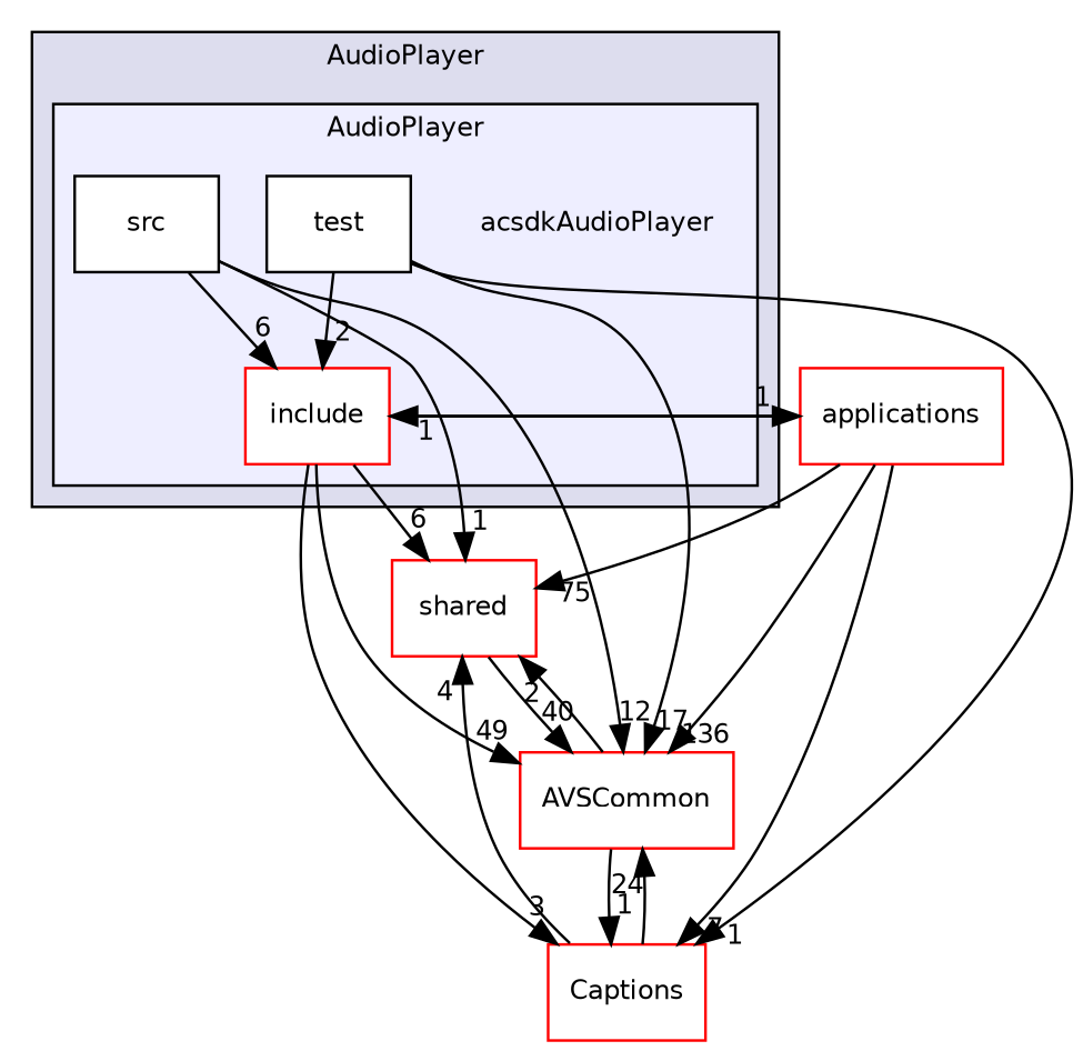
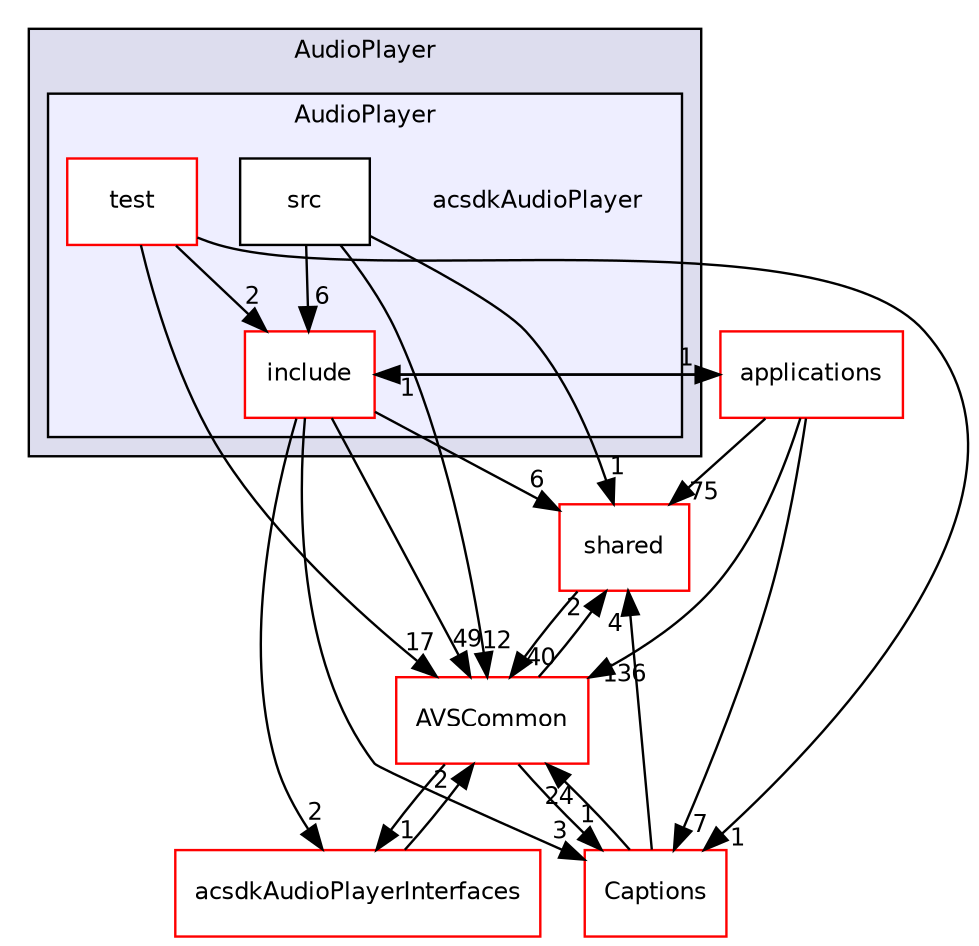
  digraph {
    compound=true
    node [fontname=Helvetica fontsize=10 shape=box color=red fillcolor=white style=filled]
    edge [headlabel=1 labeldistance=1.5 labelfontname=Helvetica labelfontsize=10]
    n1 [label=acsdkAudioPlayer shape=plaintext color="" fillcolor="" style=""]
    n2 [label=include]
    n3 [color=black label=src]
-   n4 [color=black label=test]
+   n4 [label=test]
    n5 [label=shared]
    n6 [label=applications]
    n7 [label=Captions]
    n8 [label=AVSCommon]
+   n9 [label=acsdkAudioPlayerInterfaces]
    subgraph cluster_1 {
      bgcolor="#ddddee"
      fontname=Helvetica
      fontsize=10
      label=AudioPlayer
      pencolor=black
      subgraph cluster_2 {
        bgcolor="#eeeeff"
        fontname=Helvetica
        fontsize=10
        pencolor=black
        n1
        n2
        n3
        n4
      }
    }
    n2 -> n5 [headlabel=6]
    n2 -> n6
    n2 -> n7 [headlabel=3]
    n2 -> n8 [headlabel=49]
+   n2 -> n9 [headlabel=2]
    n3 -> n2 [headlabel=6]
    n3 -> n5
    n3 -> n8 [headlabel=12]
    n4 -> n2 [headlabel=2]
    n4 -> n7
    n4 -> n8 [headlabel=17]
    n5 -> n8 [headlabel=40]
    n6 -> n2
    n6 -> n5 [headlabel=75]
    n6 -> n7 [headlabel=7]
    n6 -> n8 [headlabel=136]
    n7 -> n5 [headlabel=4]
    n7 -> n8 [headlabel=24]
    n8 -> n5 [headlabel=2]
    n8 -> n7
+   n8 -> n9
+   n9 -> n8 [headlabel=2]
  }
